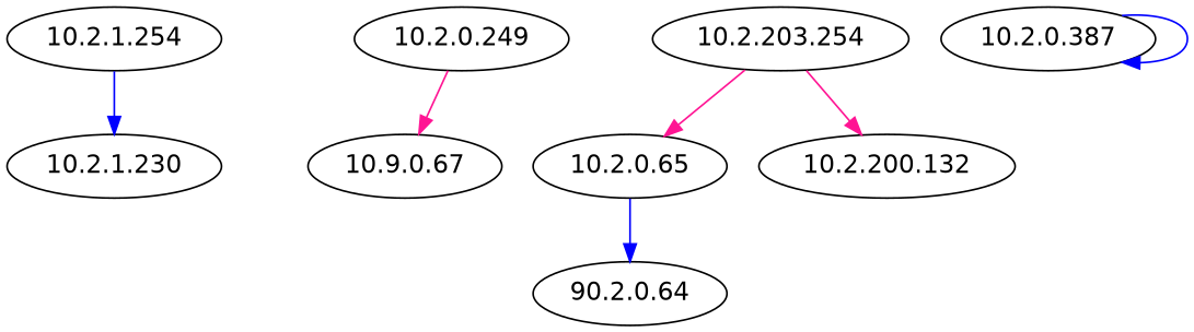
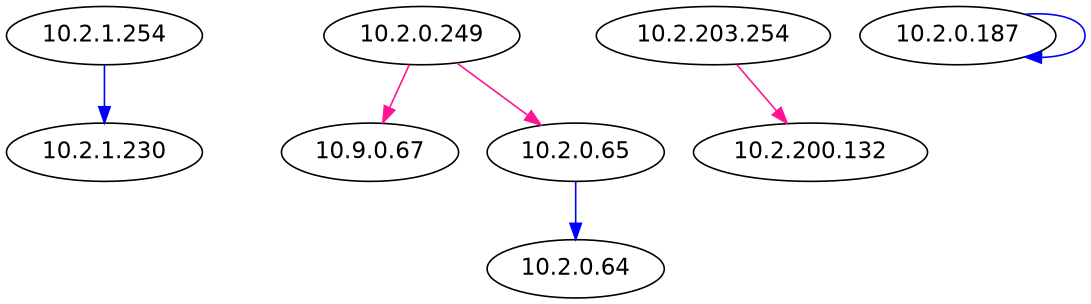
  digraph {
    fontname="DejaVu Sans"
    node [fontname="DejaVu Sans"]
    edge [color=blue fontname="DejaVu Sans"]
    "10.2.1.254"
    "10.2.1.230"
    "10.2.0.249"
    "10.2.0.65"
    n5 [label="10.9.0.67"]
-   "10.2.0.64" [label="90.2.0.64"]
+   "10.2.0.64"
    "10.2.203.254"
    "10.2.200.132"
-   "10.2.0.187" [label="10.2.0.387"]
+   "10.2.0.187"
    "10.2.1.254" -> "10.2.1.230"
-   "10.2.203.254" -> "10.2.0.65" [color=deeppink]
+   "10.2.0.249" -> "10.2.0.65" [color=deeppink]
    "10.2.0.249" -> n5 [color=deeppink]
    "10.2.0.65" -> "10.2.0.64"
    "10.2.203.254" -> "10.2.200.132" [color=deeppink]
    "10.2.0.187" -> "10.2.0.187"
  }
